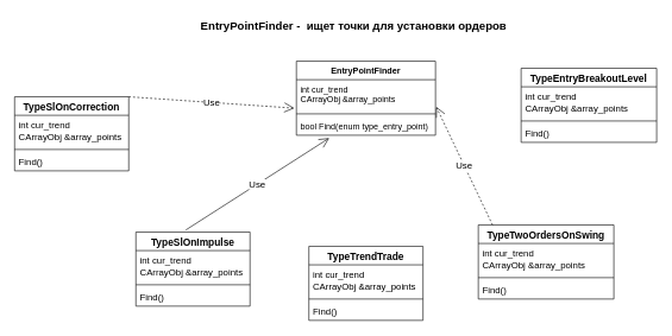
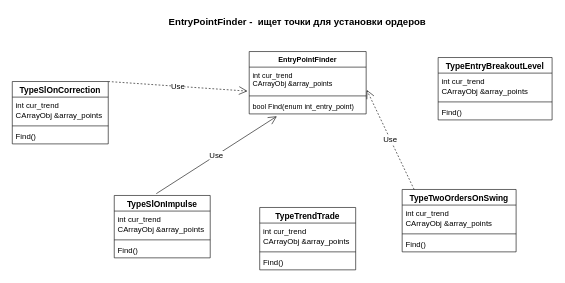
  <mxCell id="0" />
  <mxCell id="1" parent="0" />
  <mxCell id="2" value="EntryPointFinder" style="swimlane;fontStyle=1;align=center;verticalAlign=top;childLayout=stackLayout;horizontal=1;startSize=26;horizontalStack=0;resizeParent=1;resizeParentMax=0;resizeLast=0;collapsible=1;marginBottom=0;" parent="1" vertex="1"><mxGeometry x="415" y="85" width="195" height="104" as="geometry" /></mxCell>
  <mxCell id="3" value="int cur_trend&#10;CArrayObj &amp;array_points" style="text;strokeColor=none;fillColor=none;align=left;verticalAlign=top;spacingLeft=4;spacingRight=4;overflow=hidden;rotatable=0;points=[[0,0.5],[1,0.5]];portConstraint=eastwest;" parent="2" vertex="1"><mxGeometry y="26" width="195" height="44" as="geometry" /></mxCell>
  <mxCell id="4" value="" style="line;strokeWidth=1;fillColor=none;align=left;verticalAlign=middle;spacingTop=-1;spacingLeft=3;spacingRight=3;rotatable=0;labelPosition=right;points=[];portConstraint=eastwest;strokeColor=inherit;" parent="2" vertex="1"><mxGeometry y="70" width="195" height="8" as="geometry" /></mxCell>
- <mxCell id="5" value="bool Find(enum type_entry_point)" style="text;strokeColor=none;fillColor=none;align=left;verticalAlign=top;spacingLeft=4;spacingRight=4;overflow=hidden;rotatable=0;points=[[0,0.5],[1,0.5]];portConstraint=eastwest;" parent="2" vertex="1"><mxGeometry y="78" width="195" height="26" as="geometry" /></mxCell>
+ <mxCell id="5" value="bool Find(enum int_entry_point)" style="text;strokeColor=none;fillColor=none;align=left;verticalAlign=top;spacingLeft=4;spacingRight=4;overflow=hidden;rotatable=0;points=[[0,0.5],[1,0.5]];portConstraint=eastwest;" parent="2" vertex="1"><mxGeometry y="78" width="195" height="26" as="geometry" /></mxCell>
  <mxCell id="6" value="&lt;font style=&quot;font-size: 16px;&quot;&gt;&lt;b&gt;EntryPointFinder -&amp;nbsp; ищет точки для установки ордеров&lt;/b&gt;&lt;/font&gt;" style="text;html=1;align=center;verticalAlign=middle;resizable=0;points=[];autosize=1;strokeColor=none;fillColor=none;" parent="1" vertex="1"><mxGeometry x="270" y="20" width="450" height="30" as="geometry" /></mxCell>
  <mxCell id="7" value="TypeSlOnCorrection" style="swimlane;fontStyle=1;align=center;verticalAlign=top;childLayout=stackLayout;horizontal=1;startSize=26;horizontalStack=0;resizeParent=1;resizeParentMax=0;resizeLast=0;collapsible=1;marginBottom=0;fontSize=14;" parent="1" vertex="1"><mxGeometry x="20" y="135" width="160" height="104" as="geometry" /></mxCell>
  <mxCell id="8" value="int cur_trend&#10;CArrayObj &amp;array_points" style="text;strokeColor=none;fillColor=none;align=left;verticalAlign=top;spacingLeft=4;spacingRight=4;overflow=hidden;rotatable=0;points=[[0,0.5],[1,0.5]];portConstraint=eastwest;fontSize=13;" parent="7" vertex="1"><mxGeometry y="26" width="160" height="44" as="geometry" /></mxCell>
  <mxCell id="9" value="" style="line;strokeWidth=1;fillColor=none;align=left;verticalAlign=middle;spacingTop=-1;spacingLeft=3;spacingRight=3;rotatable=0;labelPosition=right;points=[];portConstraint=eastwest;strokeColor=inherit;fontSize=16;" parent="7" vertex="1"><mxGeometry y="70" width="160" height="8" as="geometry" /></mxCell>
  <mxCell id="10" value="Find()" style="text;strokeColor=none;fillColor=none;align=left;verticalAlign=top;spacingLeft=4;spacingRight=4;overflow=hidden;rotatable=0;points=[[0,0.5],[1,0.5]];portConstraint=eastwest;fontSize=13;" parent="7" vertex="1"><mxGeometry y="78" width="160" height="26" as="geometry" /></mxCell>
  <mxCell id="11" value="TypeSlOnImpulse" style="swimlane;fontStyle=1;align=center;verticalAlign=top;childLayout=stackLayout;horizontal=1;startSize=26;horizontalStack=0;resizeParent=1;resizeParentMax=0;resizeLast=0;collapsible=1;marginBottom=0;fontSize=14;" parent="1" vertex="1"><mxGeometry x="190" y="325" width="160" height="104" as="geometry" /></mxCell>
  <mxCell id="12" value="int cur_trend&#10;CArrayObj &amp;array_points" style="text;strokeColor=none;fillColor=none;align=left;verticalAlign=top;spacingLeft=4;spacingRight=4;overflow=hidden;rotatable=0;points=[[0,0.5],[1,0.5]];portConstraint=eastwest;fontSize=13;" parent="11" vertex="1"><mxGeometry y="26" width="160" height="44" as="geometry" /></mxCell>
  <mxCell id="13" value="" style="line;strokeWidth=1;fillColor=none;align=left;verticalAlign=middle;spacingTop=-1;spacingLeft=3;spacingRight=3;rotatable=0;labelPosition=right;points=[];portConstraint=eastwest;strokeColor=inherit;fontSize=16;" parent="11" vertex="1"><mxGeometry y="70" width="160" height="8" as="geometry" /></mxCell>
  <mxCell id="14" value="Find()" style="text;strokeColor=none;fillColor=none;align=left;verticalAlign=top;spacingLeft=4;spacingRight=4;overflow=hidden;rotatable=0;points=[[0,0.5],[1,0.5]];portConstraint=eastwest;fontSize=13;" parent="11" vertex="1"><mxGeometry y="78" width="160" height="26" as="geometry" /></mxCell>
  <mxCell id="15" value="TypeTrendTrade" style="swimlane;fontStyle=1;align=center;verticalAlign=top;childLayout=stackLayout;horizontal=1;startSize=26;horizontalStack=0;resizeParent=1;resizeParentMax=0;resizeLast=0;collapsible=1;marginBottom=0;fontSize=14;" parent="1" vertex="1"><mxGeometry x="432.5" y="345" width="160" height="104" as="geometry" /></mxCell>
  <mxCell id="16" value="int cur_trend&#10;CArrayObj &amp;array_points" style="text;strokeColor=none;fillColor=none;align=left;verticalAlign=top;spacingLeft=4;spacingRight=4;overflow=hidden;rotatable=0;points=[[0,0.5],[1,0.5]];portConstraint=eastwest;fontSize=13;" parent="15" vertex="1"><mxGeometry y="26" width="160" height="44" as="geometry" /></mxCell>
  <mxCell id="17" value="" style="line;strokeWidth=1;fillColor=none;align=left;verticalAlign=middle;spacingTop=-1;spacingLeft=3;spacingRight=3;rotatable=0;labelPosition=right;points=[];portConstraint=eastwest;strokeColor=inherit;fontSize=16;" parent="15" vertex="1"><mxGeometry y="70" width="160" height="8" as="geometry" /></mxCell>
  <mxCell id="18" value="Find()" style="text;strokeColor=none;fillColor=none;align=left;verticalAlign=top;spacingLeft=4;spacingRight=4;overflow=hidden;rotatable=0;points=[[0,0.5],[1,0.5]];portConstraint=eastwest;fontSize=13;" parent="15" vertex="1"><mxGeometry y="78" width="160" height="26" as="geometry" /></mxCell>
  <mxCell id="19" value="TypeTwoOrdersOnSwing" style="swimlane;fontStyle=1;align=center;verticalAlign=top;childLayout=stackLayout;horizontal=1;startSize=26;horizontalStack=0;resizeParent=1;resizeParentMax=0;resizeLast=0;collapsible=1;marginBottom=0;fontSize=14;" parent="1" vertex="1"><mxGeometry x="670" y="315" width="190" height="104" as="geometry" /></mxCell>
  <mxCell id="20" value="int cur_trend&#10;CArrayObj &amp;array_points" style="text;strokeColor=none;fillColor=none;align=left;verticalAlign=top;spacingLeft=4;spacingRight=4;overflow=hidden;rotatable=0;points=[[0,0.5],[1,0.5]];portConstraint=eastwest;fontSize=13;" parent="19" vertex="1"><mxGeometry y="26" width="190" height="44" as="geometry" /></mxCell>
  <mxCell id="21" value="" style="line;strokeWidth=1;fillColor=none;align=left;verticalAlign=middle;spacingTop=-1;spacingLeft=3;spacingRight=3;rotatable=0;labelPosition=right;points=[];portConstraint=eastwest;strokeColor=inherit;fontSize=16;" parent="19" vertex="1"><mxGeometry y="70" width="190" height="8" as="geometry" /></mxCell>
  <mxCell id="22" value="Find()" style="text;strokeColor=none;fillColor=none;align=left;verticalAlign=top;spacingLeft=4;spacingRight=4;overflow=hidden;rotatable=0;points=[[0,0.5],[1,0.5]];portConstraint=eastwest;fontSize=13;" parent="19" vertex="1"><mxGeometry y="78" width="190" height="26" as="geometry" /></mxCell>
  <mxCell id="23" value="Use" style="endArrow=open;endSize=12;dashed=1;html=1;rounded=0;fontSize=13;entryX=-0.015;entryY=0.909;entryDx=0;entryDy=0;entryPerimeter=0;exitX=1;exitY=0;exitDx=0;exitDy=0;" parent="1" source="7" target="3" edge="1"><mxGeometry width="160" relative="1" as="geometry"><mxPoint x="290" y="345" as="sourcePoint" /><mxPoint x="450" y="345" as="targetPoint" /></mxGeometry></mxCell>
  <mxCell id="24" value="Use" style="endArrow=open;endSize=12;dashed=0;html=1;rounded=0;fontSize=13;entryX=0.236;entryY=1.154;entryDx=0;entryDy=0;entryPerimeter=0;exitX=0.438;exitY=-0.029;exitDx=0;exitDy=0;exitPerimeter=0;" parent="1" source="11" target="5" edge="1"><mxGeometry width="160" relative="1" as="geometry"><mxPoint x="350" y="255" as="sourcePoint" /><mxPoint x="510" y="255" as="targetPoint" /></mxGeometry></mxCell>
  <mxCell id="25" value="Use" style="endArrow=open;endSize=12;dashed=1;html=1;rounded=0;fontSize=13;entryX=1.005;entryY=0.864;entryDx=0;entryDy=0;entryPerimeter=0;exitX=0.105;exitY=0;exitDx=0;exitDy=0;exitPerimeter=0;" parent="1" source="19" target="3" edge="1"><mxGeometry width="160" relative="1" as="geometry"><mxPoint x="760" y="155" as="sourcePoint" /><mxPoint x="920" y="155" as="targetPoint" /></mxGeometry></mxCell>
  <mxCell id="26" value="TypeEntryBreakoutLevel" style="swimlane;fontStyle=1;align=center;verticalAlign=top;childLayout=stackLayout;horizontal=1;startSize=26;horizontalStack=0;resizeParent=1;resizeParentMax=0;resizeLast=0;collapsible=1;marginBottom=0;fontSize=14;" vertex="1" parent="1"><mxGeometry x="730" y="95" width="190" height="104" as="geometry" /></mxCell>
  <mxCell id="27" value="int cur_trend&#10;CArrayObj &amp;array_points" style="text;strokeColor=none;fillColor=none;align=left;verticalAlign=top;spacingLeft=4;spacingRight=4;overflow=hidden;rotatable=0;points=[[0,0.5],[1,0.5]];portConstraint=eastwest;fontSize=13;" vertex="1" parent="26"><mxGeometry y="26" width="190" height="44" as="geometry" /></mxCell>
  <mxCell id="28" value="" style="line;strokeWidth=1;fillColor=none;align=left;verticalAlign=middle;spacingTop=-1;spacingLeft=3;spacingRight=3;rotatable=0;labelPosition=right;points=[];portConstraint=eastwest;strokeColor=inherit;fontSize=16;" vertex="1" parent="26"><mxGeometry y="70" width="190" height="8" as="geometry" /></mxCell>
  <mxCell id="29" value="Find()" style="text;strokeColor=none;fillColor=none;align=left;verticalAlign=top;spacingLeft=4;spacingRight=4;overflow=hidden;rotatable=0;points=[[0,0.5],[1,0.5]];portConstraint=eastwest;fontSize=13;" vertex="1" parent="26"><mxGeometry y="78" width="190" height="26" as="geometry" /></mxCell>
